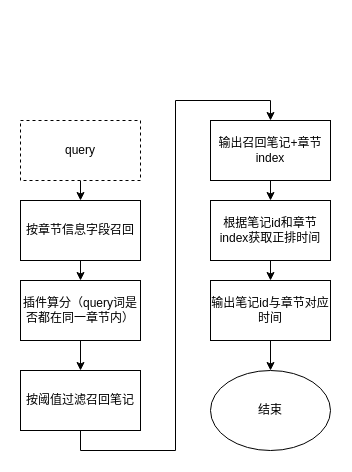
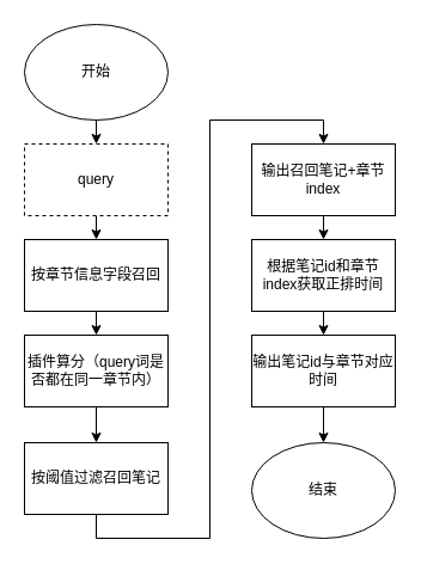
  <mxCell id="0" />
  <mxCell id="1" parent="0" />
+ <mxCell id="2" style="edgeStyle=orthogonalEdgeStyle;rounded=0;orthogonalLoop=1;jettySize=auto;html=1;exitX=0.5;exitY=1;exitDx=0;exitDy=0;entryX=0.5;entryY=0;entryDx=0;entryDy=0;" edge="1" parent="1" source="3" target="9"><mxGeometry relative="1" as="geometry" /></mxCell>
+ <mxCell id="3" value="开始" style="ellipse;whiteSpace=wrap;html=1;" vertex="1" parent="1"><mxGeometry x="20" y="20" width="120" height="80" as="geometry" /></mxCell>
  <mxCell id="4" style="edgeStyle=orthogonalEdgeStyle;rounded=0;orthogonalLoop=1;jettySize=auto;html=1;exitX=0.5;exitY=1;exitDx=0;exitDy=0;entryX=0.5;entryY=0;entryDx=0;entryDy=0;" edge="1" parent="1" source="5" target="7"><mxGeometry relative="1" as="geometry" /></mxCell>
  <mxCell id="5" value="按章节信息字段召回" style="rounded=0;whiteSpace=wrap;html=1;" vertex="1" parent="1"><mxGeometry x="20" y="200" width="120" height="60" as="geometry" /></mxCell>
  <mxCell id="6" style="edgeStyle=orthogonalEdgeStyle;rounded=0;orthogonalLoop=1;jettySize=auto;html=1;exitX=0.5;exitY=1;exitDx=0;exitDy=0;entryX=0.5;entryY=0;entryDx=0;entryDy=0;" edge="1" parent="1" source="7" target="11"><mxGeometry relative="1" as="geometry" /></mxCell>
  <mxCell id="7" value="插件算分（query词是否都在同一章节内）" style="rounded=0;whiteSpace=wrap;html=1;" vertex="1" parent="1"><mxGeometry x="20" y="280" width="120" height="60" as="geometry" /></mxCell>
  <mxCell id="8" style="edgeStyle=orthogonalEdgeStyle;rounded=0;orthogonalLoop=1;jettySize=auto;html=1;exitX=0.5;exitY=1;exitDx=0;exitDy=0;entryX=0.5;entryY=0;entryDx=0;entryDy=0;" edge="1" parent="1" source="9" target="5"><mxGeometry relative="1" as="geometry" /></mxCell>
  <mxCell id="9" value="query" style="rounded=0;whiteSpace=wrap;html=1;dashed=1;" vertex="1" parent="1"><mxGeometry x="20" y="120" width="120" height="60" as="geometry" /></mxCell>
  <mxCell id="10" style="edgeStyle=orthogonalEdgeStyle;rounded=0;orthogonalLoop=1;jettySize=auto;html=1;exitX=0.5;exitY=1;exitDx=0;exitDy=0;entryX=0.5;entryY=0;entryDx=0;entryDy=0;" edge="1" parent="1" source="11" target="13"><mxGeometry relative="1" as="geometry" /></mxCell>
  <mxCell id="11" value="按阈值过滤召回笔记" style="rounded=0;whiteSpace=wrap;html=1;" vertex="1" parent="1"><mxGeometry x="20" y="370" width="120" height="60" as="geometry" /></mxCell>
  <mxCell id="12" style="edgeStyle=orthogonalEdgeStyle;rounded=0;orthogonalLoop=1;jettySize=auto;html=1;exitX=0.5;exitY=1;exitDx=0;exitDy=0;entryX=0.5;entryY=0;entryDx=0;entryDy=0;" edge="1" parent="1" source="13" target="15"><mxGeometry relative="1" as="geometry" /></mxCell>
  <mxCell id="13" value="输出召回笔记+章节index" style="rounded=0;whiteSpace=wrap;html=1;" vertex="1" parent="1"><mxGeometry x="210" y="120" width="120" height="60" as="geometry" /></mxCell>
  <mxCell id="14" style="edgeStyle=orthogonalEdgeStyle;rounded=0;orthogonalLoop=1;jettySize=auto;html=1;exitX=0.5;exitY=1;exitDx=0;exitDy=0;entryX=0.5;entryY=0;entryDx=0;entryDy=0;" edge="1" parent="1" source="15" target="17"><mxGeometry relative="1" as="geometry" /></mxCell>
  <mxCell id="15" value="根据笔记id和章节index获取正排时间" style="rounded=0;whiteSpace=wrap;html=1;" vertex="1" parent="1"><mxGeometry x="210" y="200" width="120" height="60" as="geometry" /></mxCell>
  <mxCell id="16" style="edgeStyle=orthogonalEdgeStyle;rounded=0;orthogonalLoop=1;jettySize=auto;html=1;exitX=0.5;exitY=1;exitDx=0;exitDy=0;entryX=0.5;entryY=0;entryDx=0;entryDy=0;" edge="1" parent="1" source="17" target="18"><mxGeometry relative="1" as="geometry" /></mxCell>
  <mxCell id="17" value="输出笔记id与章节对应时间" style="rounded=0;whiteSpace=wrap;html=1;" vertex="1" parent="1"><mxGeometry x="210" y="280" width="120" height="60" as="geometry" /></mxCell>
  <mxCell id="18" value="结束" style="ellipse;whiteSpace=wrap;html=1;" vertex="1" parent="1"><mxGeometry x="210" y="370" width="120" height="80" as="geometry" /></mxCell>
